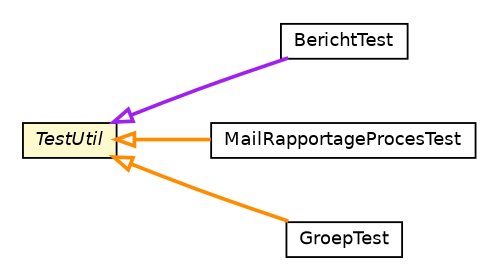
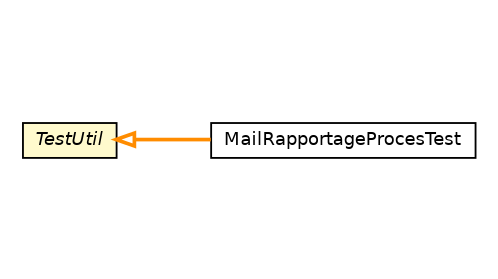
  digraph {
    nodesep=0.25
    rankdir=LR
    ranksep=0.5
    node [fontcolor=black fontname=Helvetica fontsize=10.0 shape=plaintext]
    edge [arrowtail=empty color=darkorange dir=back fontname=Helvetica fontsize=10 headport=p labelfontname=Helvetica labelfontsize=10 style=bold tailport=p]
-   n1 [label=<<table title="nl.b3p.brmo.persistence.staging.BerichtTest" border="0" cellborder="1" cellspacing="0" cellpadding="2" port="p" href="./staging/BerichtTest.html"> 		<tr><td><table border="0" cellspacing="0" cellpadding="1"> <tr><td align="center" balign="center"> BerichtTest </td></tr> 		</table></td></tr> 		</table>>]
    n2 [label=<<table title="nl.b3p.brmo.persistence.staging.MailRapportageProcesTest" border="0" cellborder="1" cellspacing="0" cellpadding="2" port="p" href="./staging/MailRapportageProcesTest.html"> 		<tr><td><table border="0" cellspacing="0" cellpadding="1"> <tr><td align="center" balign="center"> MailRapportageProcesTest </td></tr> 		</table></td></tr> 		</table>>]
    n3 [label=<<table title="nl.b3p.brmo.persistence.TestUtil" border="0" cellborder="1" cellspacing="0" cellpadding="2" port="p" bgcolor="lemonChiffon" href="./TestUtil.html"> 		<tr><td><table border="0" cellspacing="0" cellpadding="1"> <tr><td align="center" balign="center"><font face="Helvetica-Oblique"> TestUtil </font></td></tr> 		</table></td></tr> 		</table>>]
-   n4 [label=<<table title="nl.b3p.brmo.persistence.auth.GroepTest" border="0" cellborder="1" cellspacing="0" cellpadding="2" port="p" href="./auth/GroepTest.html"> 		<tr><td><table border="0" cellspacing="0" cellpadding="1"> <tr><td align="center" balign="center"> GroepTest </td></tr> 		</table></td></tr> 		</table>>]
-   n3 -> n1 [color=purple]
    n3 -> n2
-   n3 -> n4
  }
